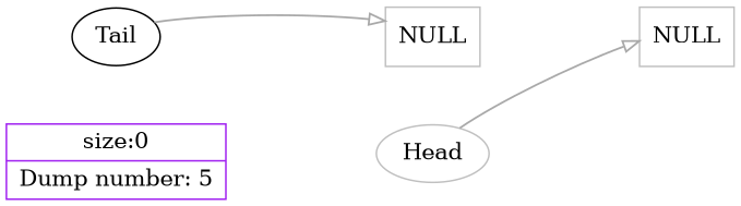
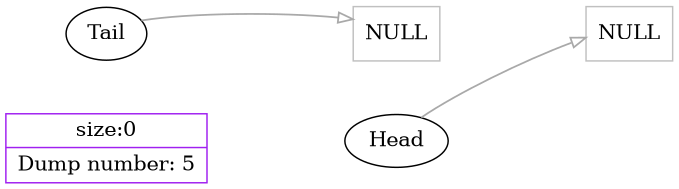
  digraph {
    color=green
    fillcolor=lightgreen
    fontname="Comic Sans MS"
    fontsize=20
    nodesep=0.5
    penwidth=2
    rankdir=LR
    ranksep=1.3
    style=rounded
    node [shape=record style=solid]
    edge [arrowhead=onormal arrowsize=1 color=darkgrey constraint=true penwidth=1.2 style=invis]
    n1 [color=purple label="size:0 | Dump number: 5"]
    n2 [color=grey label=NULL]
    n3 [color=grey label=NULL]
-   Head [color=grey shape="" style=""]
+   Head [shape="" style=""]
    Tail [shape="" style=""]
    n3 -> n2
    n3 -> n2
    Head -> n2
    Head -> n2 [constraint=false style=solid]
    Tail -> n3
    Tail -> n3 [constraint=false style=solid]
  }
